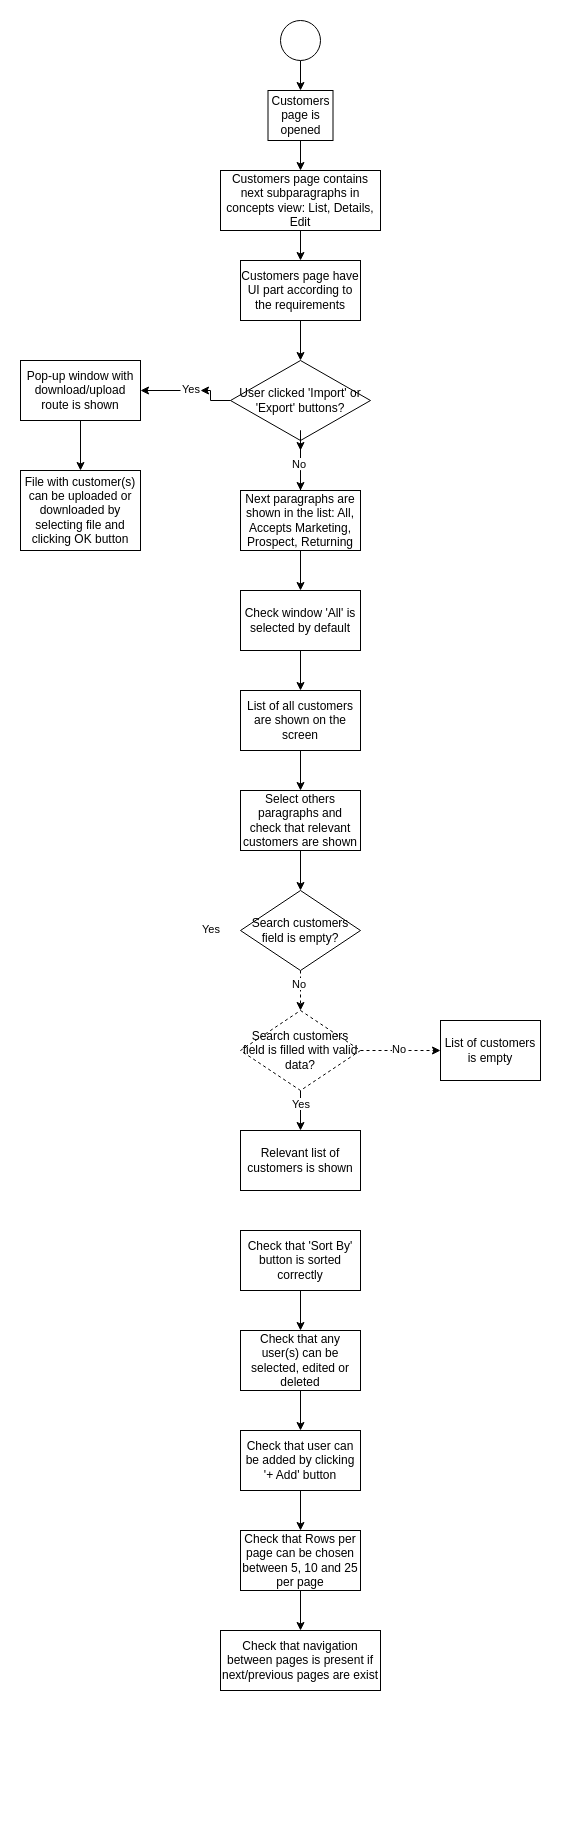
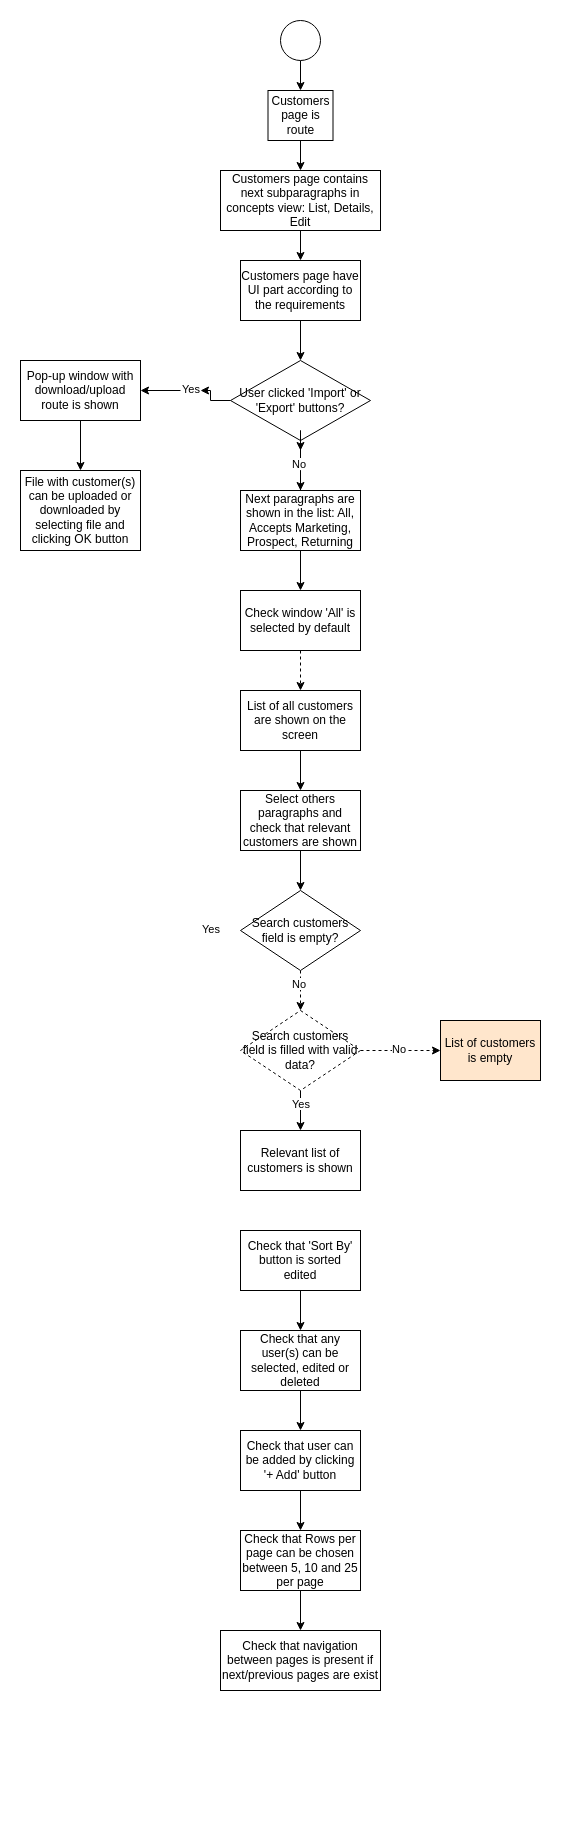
  <mxCell id="0" />
  <mxCell id="1" parent="0" />
  <mxCell id="2" value="" style="edgeStyle=orthogonalEdgeStyle;rounded=0;orthogonalLoop=1;jettySize=auto;html=1;" edge="1" parent="1" source="3" target="5"><mxGeometry relative="1" as="geometry" /></mxCell>
  <mxCell id="3" value="" style="ellipse;whiteSpace=wrap;html=1;aspect=fixed;" vertex="1" parent="1"><mxGeometry x="280" y="20" width="40" height="40" as="geometry" /></mxCell>
  <mxCell id="4" value="" style="edgeStyle=orthogonalEdgeStyle;rounded=0;orthogonalLoop=1;jettySize=auto;html=1;" edge="1" parent="1" source="5" target="7"><mxGeometry relative="1" as="geometry" /></mxCell>
- <mxCell id="5" value="Customers page is opened" style="whiteSpace=wrap;html=1;" vertex="1" parent="1"><mxGeometry x="267.5" y="90" width="65" height="50" as="geometry" /></mxCell>
+ <mxCell id="5" value="Customers page is route" style="whiteSpace=wrap;html=1;" vertex="1" parent="1"><mxGeometry x="267.5" y="90" width="65" height="50" as="geometry" /></mxCell>
  <mxCell id="6" value="" style="edgeStyle=orthogonalEdgeStyle;rounded=0;orthogonalLoop=1;jettySize=auto;html=1;" edge="1" parent="1" source="7" target="9"><mxGeometry relative="1" as="geometry" /></mxCell>
  <mxCell id="7" value="Customers page contains next subparagraphs in concepts view: List, Details, Edit" style="whiteSpace=wrap;html=1;" vertex="1" parent="1"><mxGeometry x="220" y="170" width="160" height="60" as="geometry" /></mxCell>
  <mxCell id="8" value="" style="edgeStyle=orthogonalEdgeStyle;rounded=0;orthogonalLoop=1;jettySize=auto;html=1;" edge="1" parent="1" source="9" target="12"><mxGeometry relative="1" as="geometry" /></mxCell>
  <mxCell id="9" value="Customers page have UI part according to the requirements" style="whiteSpace=wrap;html=1;" vertex="1" parent="1"><mxGeometry x="240" y="260" width="120" height="60" as="geometry" /></mxCell>
  <mxCell id="10" value="" style="edgeStyle=orthogonalEdgeStyle;rounded=0;orthogonalLoop=1;jettySize=auto;html=1;" edge="1" parent="1" source="16" target="14"><mxGeometry relative="1" as="geometry" /></mxCell>
  <mxCell id="11" value="" style="edgeStyle=orthogonalEdgeStyle;rounded=0;orthogonalLoop=1;jettySize=auto;html=1;" edge="1" parent="1" source="20" target="18"><mxGeometry relative="1" as="geometry" /></mxCell>
  <mxCell id="12" value="User clicked 'Import' or 'Export' buttons?" style="rhombus;whiteSpace=wrap;html=1;" vertex="1" parent="1"><mxGeometry x="230" y="360" width="140" height="80" as="geometry" /></mxCell>
  <mxCell id="13" value="" style="edgeStyle=orthogonalEdgeStyle;rounded=0;orthogonalLoop=1;jettySize=auto;html=1;" edge="1" parent="1" source="14" target="23"><mxGeometry relative="1" as="geometry" /></mxCell>
  <mxCell id="14" value="Pop-up window with download/upload route is shown" style="whiteSpace=wrap;html=1;" vertex="1" parent="1"><mxGeometry x="20" y="360" width="120" height="60" as="geometry" /></mxCell>
  <mxCell id="15" value="" style="edgeStyle=orthogonalEdgeStyle;rounded=0;orthogonalLoop=1;jettySize=auto;html=1;" edge="1" parent="1" source="12" target="16"><mxGeometry relative="1" as="geometry"><mxPoint x="230" y="390" as="sourcePoint" /><mxPoint x="140" y="390" as="targetPoint" /></mxGeometry></mxCell>
  <mxCell id="16" value="&lt;span style=&quot;color: rgb(0, 0, 0); font-family: Helvetica; font-size: 11px; font-style: normal; font-variant-ligatures: normal; font-variant-caps: normal; font-weight: 400; letter-spacing: normal; orphans: 2; text-align: center; text-indent: 0px; text-transform: none; widows: 2; word-spacing: 0px; -webkit-text-stroke-width: 0px; background-color: rgb(255, 255, 255); text-decoration-thickness: initial; text-decoration-style: initial; text-decoration-color: initial; float: none; display: inline !important;&quot;&gt;Yes&lt;/span&gt;" style="text;whiteSpace=wrap;html=1;" vertex="1" parent="1"><mxGeometry x="180" y="375" width="20" height="30" as="geometry" /></mxCell>
  <mxCell id="17" value="" style="edgeStyle=orthogonalEdgeStyle;rounded=0;orthogonalLoop=1;jettySize=auto;html=1;" edge="1" parent="1" source="18" target="22"><mxGeometry relative="1" as="geometry" /></mxCell>
  <mxCell id="18" value="Next paragraphs are shown in the list: All, Accepts Marketing, Prospect, Returning" style="whiteSpace=wrap;html=1;" vertex="1" parent="1"><mxGeometry x="240" y="490" width="120" height="60" as="geometry" /></mxCell>
  <mxCell id="19" value="" style="edgeStyle=orthogonalEdgeStyle;rounded=0;orthogonalLoop=1;jettySize=auto;html=1;" edge="1" parent="1" source="12" target="20"><mxGeometry relative="1" as="geometry"><mxPoint x="300" y="430" as="sourcePoint" /><mxPoint x="300" y="480" as="targetPoint" /></mxGeometry></mxCell>
  <mxCell id="20" value="&lt;span style=&quot;color: rgb(0, 0, 0); font-family: Helvetica; font-size: 11px; font-style: normal; font-variant-ligatures: normal; font-variant-caps: normal; font-weight: 400; letter-spacing: normal; orphans: 2; text-align: center; text-indent: 0px; text-transform: none; widows: 2; word-spacing: 0px; -webkit-text-stroke-width: 0px; background-color: rgb(255, 255, 255); text-decoration-thickness: initial; text-decoration-style: initial; text-decoration-color: initial; float: none; display: inline !important;&quot;&gt;No&lt;/span&gt;" style="text;whiteSpace=wrap;html=1;" vertex="1" parent="1"><mxGeometry x="290" y="450" width="20" height="20" as="geometry" /></mxCell>
- <mxCell id="21" value="" style="edgeStyle=orthogonalEdgeStyle;rounded=0;orthogonalLoop=1;jettySize=auto;html=1;" edge="1" parent="1" source="22" target="25"><mxGeometry relative="1" as="geometry" /></mxCell>
+ <mxCell id="21" value="" style="edgeStyle=orthogonalEdgeStyle;rounded=0;orthogonalLoop=1;jettySize=auto;html=1;dashed=1;" edge="1" parent="1" source="22" target="25"><mxGeometry relative="1" as="geometry" /></mxCell>
  <mxCell id="22" value="Check window 'All' is selected by default" style="whiteSpace=wrap;html=1;" vertex="1" parent="1"><mxGeometry x="240" y="590" width="120" height="60" as="geometry" /></mxCell>
  <mxCell id="23" value="File with customer(s) can be uploaded or downloaded by selecting file and clicking OK button" style="whiteSpace=wrap;html=1;" vertex="1" parent="1"><mxGeometry x="20" y="470" width="120" height="80" as="geometry" /></mxCell>
  <mxCell id="24" value="" style="edgeStyle=orthogonalEdgeStyle;rounded=0;orthogonalLoop=1;jettySize=auto;html=1;" edge="1" parent="1" source="25" target="27"><mxGeometry relative="1" as="geometry" /></mxCell>
  <mxCell id="25" value="List of all customers are shown on the screen" style="whiteSpace=wrap;html=1;" vertex="1" parent="1"><mxGeometry x="240" y="690" width="120" height="60" as="geometry" /></mxCell>
  <mxCell id="26" value="" style="edgeStyle=orthogonalEdgeStyle;rounded=0;orthogonalLoop=1;jettySize=auto;html=1;" edge="1" parent="1" source="27" target="29"><mxGeometry relative="1" as="geometry" /></mxCell>
  <mxCell id="27" value="Select others paragraphs and check that relevant customers are shown" style="whiteSpace=wrap;html=1;" vertex="1" parent="1"><mxGeometry x="240" y="790" width="120" height="60" as="geometry" /></mxCell>
  <mxCell id="28" value="" style="edgeStyle=orthogonalEdgeStyle;rounded=0;orthogonalLoop=1;jettySize=auto;html=1;dashed=1;" edge="1" parent="1" source="29" target="32"><mxGeometry relative="1" as="geometry" /></mxCell>
  <mxCell id="29" value="Search customers field is empty?" style="rhombus;whiteSpace=wrap;html=1;" vertex="1" parent="1"><mxGeometry x="240" y="890" width="120" height="80" as="geometry" /></mxCell>
  <mxCell id="30" value="" style="edgeStyle=orthogonalEdgeStyle;rounded=0;orthogonalLoop=1;jettySize=auto;html=1;" edge="1" parent="1" source="32" target="35"><mxGeometry relative="1" as="geometry" /></mxCell>
  <mxCell id="31" value="" style="edgeStyle=orthogonalEdgeStyle;rounded=0;orthogonalLoop=1;jettySize=auto;html=1;dashed=1;" edge="1" parent="1" source="32" target="37"><mxGeometry relative="1" as="geometry" /></mxCell>
  <mxCell id="32" value="Search customers field is filled with valid data?" style="rhombus;whiteSpace=wrap;html=1;dashed=1;" vertex="1" parent="1"><mxGeometry x="240" y="1010" width="120" height="80" as="geometry" /></mxCell>
  <mxCell id="33" value="&lt;span style=&quot;color: rgb(0, 0, 0); font-family: Helvetica; font-size: 11px; font-style: normal; font-variant-ligatures: normal; font-variant-caps: normal; font-weight: 400; letter-spacing: normal; orphans: 2; text-align: center; text-indent: 0px; text-transform: none; widows: 2; word-spacing: 0px; -webkit-text-stroke-width: 0px; background-color: rgb(255, 255, 255); text-decoration-thickness: initial; text-decoration-style: initial; text-decoration-color: initial; float: none; display: inline !important;&quot;&gt;Yes&lt;/span&gt;" style="text;whiteSpace=wrap;html=1;" vertex="1" parent="1"><mxGeometry x="200" y="915" width="20" height="30" as="geometry" /></mxCell>
  <mxCell id="34" value="&lt;span style=&quot;color: rgb(0, 0, 0); font-family: Helvetica; font-size: 11px; font-style: normal; font-variant-ligatures: normal; font-variant-caps: normal; font-weight: 400; letter-spacing: normal; orphans: 2; text-align: center; text-indent: 0px; text-transform: none; widows: 2; word-spacing: 0px; -webkit-text-stroke-width: 0px; background-color: rgb(255, 255, 255); text-decoration-thickness: initial; text-decoration-style: initial; text-decoration-color: initial; float: none; display: inline !important;&quot;&gt;No&lt;/span&gt;" style="text;whiteSpace=wrap;html=1;" vertex="1" parent="1"><mxGeometry x="290" y="970" width="20" height="30" as="geometry" /></mxCell>
  <mxCell id="35" value="Relevant list of customers is shown" style="whiteSpace=wrap;html=1;" vertex="1" parent="1"><mxGeometry x="240" y="1130" width="120" height="60" as="geometry" /></mxCell>
  <mxCell id="36" value="&lt;span style=&quot;color: rgb(0, 0, 0); font-family: Helvetica; font-size: 11px; font-style: normal; font-variant-ligatures: normal; font-variant-caps: normal; font-weight: 400; letter-spacing: normal; orphans: 2; text-align: center; text-indent: 0px; text-transform: none; widows: 2; word-spacing: 0px; -webkit-text-stroke-width: 0px; background-color: rgb(255, 255, 255); text-decoration-thickness: initial; text-decoration-style: initial; text-decoration-color: initial; float: none; display: inline !important;&quot;&gt;Yes&lt;/span&gt;" style="text;whiteSpace=wrap;html=1;" vertex="1" parent="1"><mxGeometry x="290" y="1090" width="20" height="30" as="geometry" /></mxCell>
- <mxCell id="37" value="List of customers is empty" style="whiteSpace=wrap;html=1;" vertex="1" parent="1"><mxGeometry x="440" y="1020" width="100" height="60" as="geometry" /></mxCell>
+ <mxCell id="37" value="List of customers is empty" style="whiteSpace=wrap;html=1;fillColor=#ffe6cc;" vertex="1" parent="1"><mxGeometry x="440" y="1020" width="100" height="60" as="geometry" /></mxCell>
  <mxCell id="38" value="&lt;span style=&quot;color: rgb(0, 0, 0); font-family: Helvetica; font-size: 11px; font-style: normal; font-variant-ligatures: normal; font-variant-caps: normal; font-weight: 400; letter-spacing: normal; orphans: 2; text-align: center; text-indent: 0px; text-transform: none; widows: 2; word-spacing: 0px; -webkit-text-stroke-width: 0px; background-color: rgb(255, 255, 255); text-decoration-thickness: initial; text-decoration-style: initial; text-decoration-color: initial; float: none; display: inline !important;&quot;&gt;No&lt;/span&gt;" style="text;whiteSpace=wrap;html=1;" vertex="1" parent="1"><mxGeometry x="390" y="1035" width="20" height="30" as="geometry" /></mxCell>
  <mxCell id="39" value="" style="edgeStyle=orthogonalEdgeStyle;rounded=0;orthogonalLoop=1;jettySize=auto;html=1;" edge="1" parent="1" source="40" target="43"><mxGeometry relative="1" as="geometry" /></mxCell>
- <mxCell id="40" value="Check that 'Sort By' button is sorted correctly" style="whiteSpace=wrap;html=1;" vertex="1" parent="1"><mxGeometry x="240" y="1230" width="120" height="60" as="geometry" /></mxCell>
+ <mxCell id="40" value="Check that 'Sort By' button is sorted edited" style="whiteSpace=wrap;html=1;" vertex="1" parent="1"><mxGeometry x="240" y="1230" width="120" height="60" as="geometry" /></mxCell>
  <mxCell id="41" value="" style="edgeStyle=orthogonalEdgeStyle;rounded=0;orthogonalLoop=1;jettySize=auto;html=1;" edge="1" parent="1"><mxGeometry relative="1" as="geometry"><mxPoint x="40" y="1810" as="sourcePoint" /></mxGeometry></mxCell>
  <mxCell id="42" value="" style="edgeStyle=orthogonalEdgeStyle;rounded=0;orthogonalLoop=1;jettySize=auto;html=1;" edge="1" parent="1" source="43" target="45"><mxGeometry relative="1" as="geometry" /></mxCell>
  <mxCell id="43" value="Check that any user(s) can be selected, edited or deleted" style="whiteSpace=wrap;html=1;" vertex="1" parent="1"><mxGeometry x="240" y="1330" width="120" height="60" as="geometry" /></mxCell>
  <mxCell id="44" value="" style="edgeStyle=orthogonalEdgeStyle;rounded=0;orthogonalLoop=1;jettySize=auto;html=1;" edge="1" parent="1" source="45" target="47"><mxGeometry relative="1" as="geometry" /></mxCell>
  <mxCell id="45" value="Check that user can be added by clicking '+ Add' button" style="whiteSpace=wrap;html=1;" vertex="1" parent="1"><mxGeometry x="240" y="1430" width="120" height="60" as="geometry" /></mxCell>
  <mxCell id="46" value="" style="edgeStyle=orthogonalEdgeStyle;rounded=0;orthogonalLoop=1;jettySize=auto;html=1;" edge="1" parent="1" source="47" target="48"><mxGeometry relative="1" as="geometry" /></mxCell>
  <mxCell id="47" value="Check that Rows per page can be chosen between 5, 10 and 25 per page" style="whiteSpace=wrap;html=1;" vertex="1" parent="1"><mxGeometry x="240" y="1530" width="120" height="60" as="geometry" /></mxCell>
  <mxCell id="48" value="Check that navigation between pages is present if next/previous pages are exist" style="whiteSpace=wrap;html=1;" vertex="1" parent="1"><mxGeometry x="220" y="1630" width="160" height="60" as="geometry" /></mxCell>
